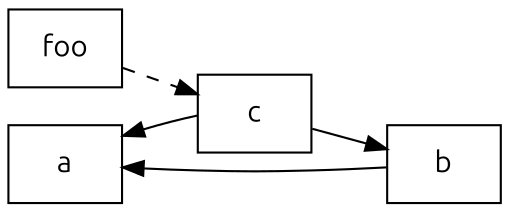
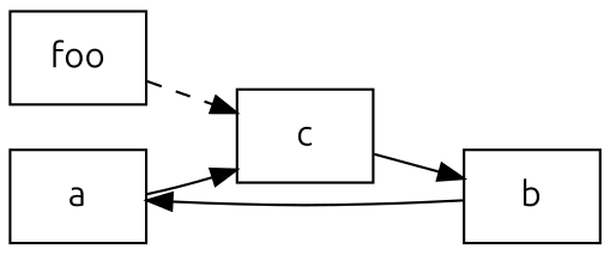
  digraph {
    fontname=Ubuntu
    rankdir=LR
    node [fontname=Ubuntu shape=record]
    edge [arrowtail=none fontname=Ubuntu style=solid]
    n1 [label=a]
    n2 [label=b]
    n3 [label=c]
    n4 [label=foo]
    n2 -> n1
-   n3 -> n1
+   n1 -> n3
    n3 -> n2
    n4 -> n3 [style=dashed]
  }
